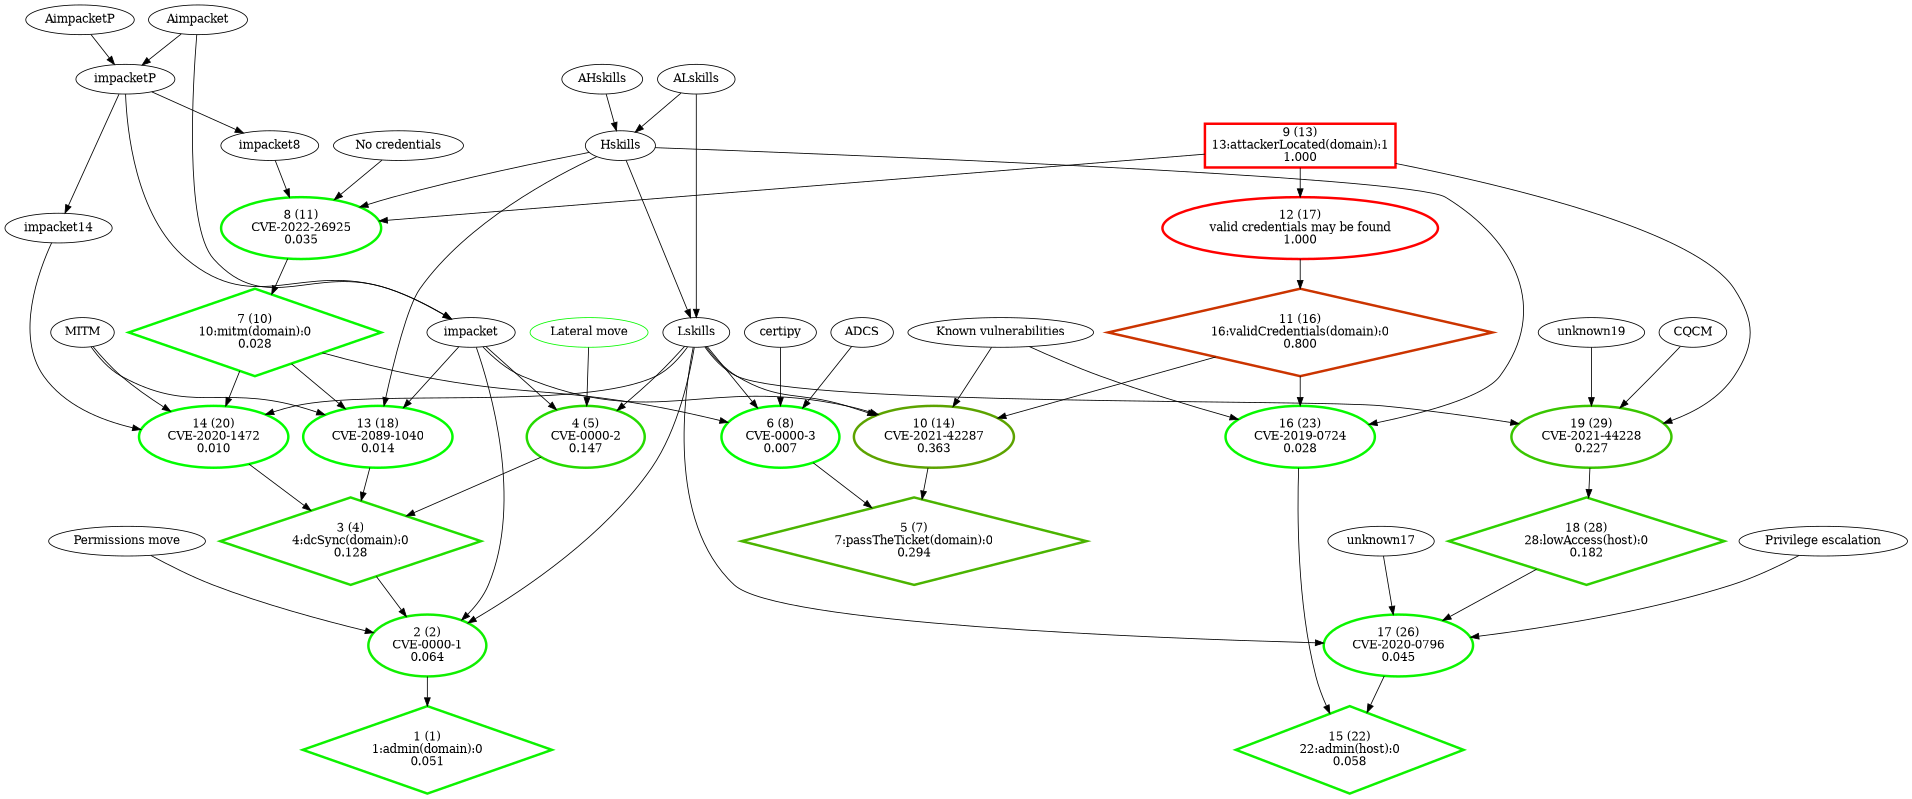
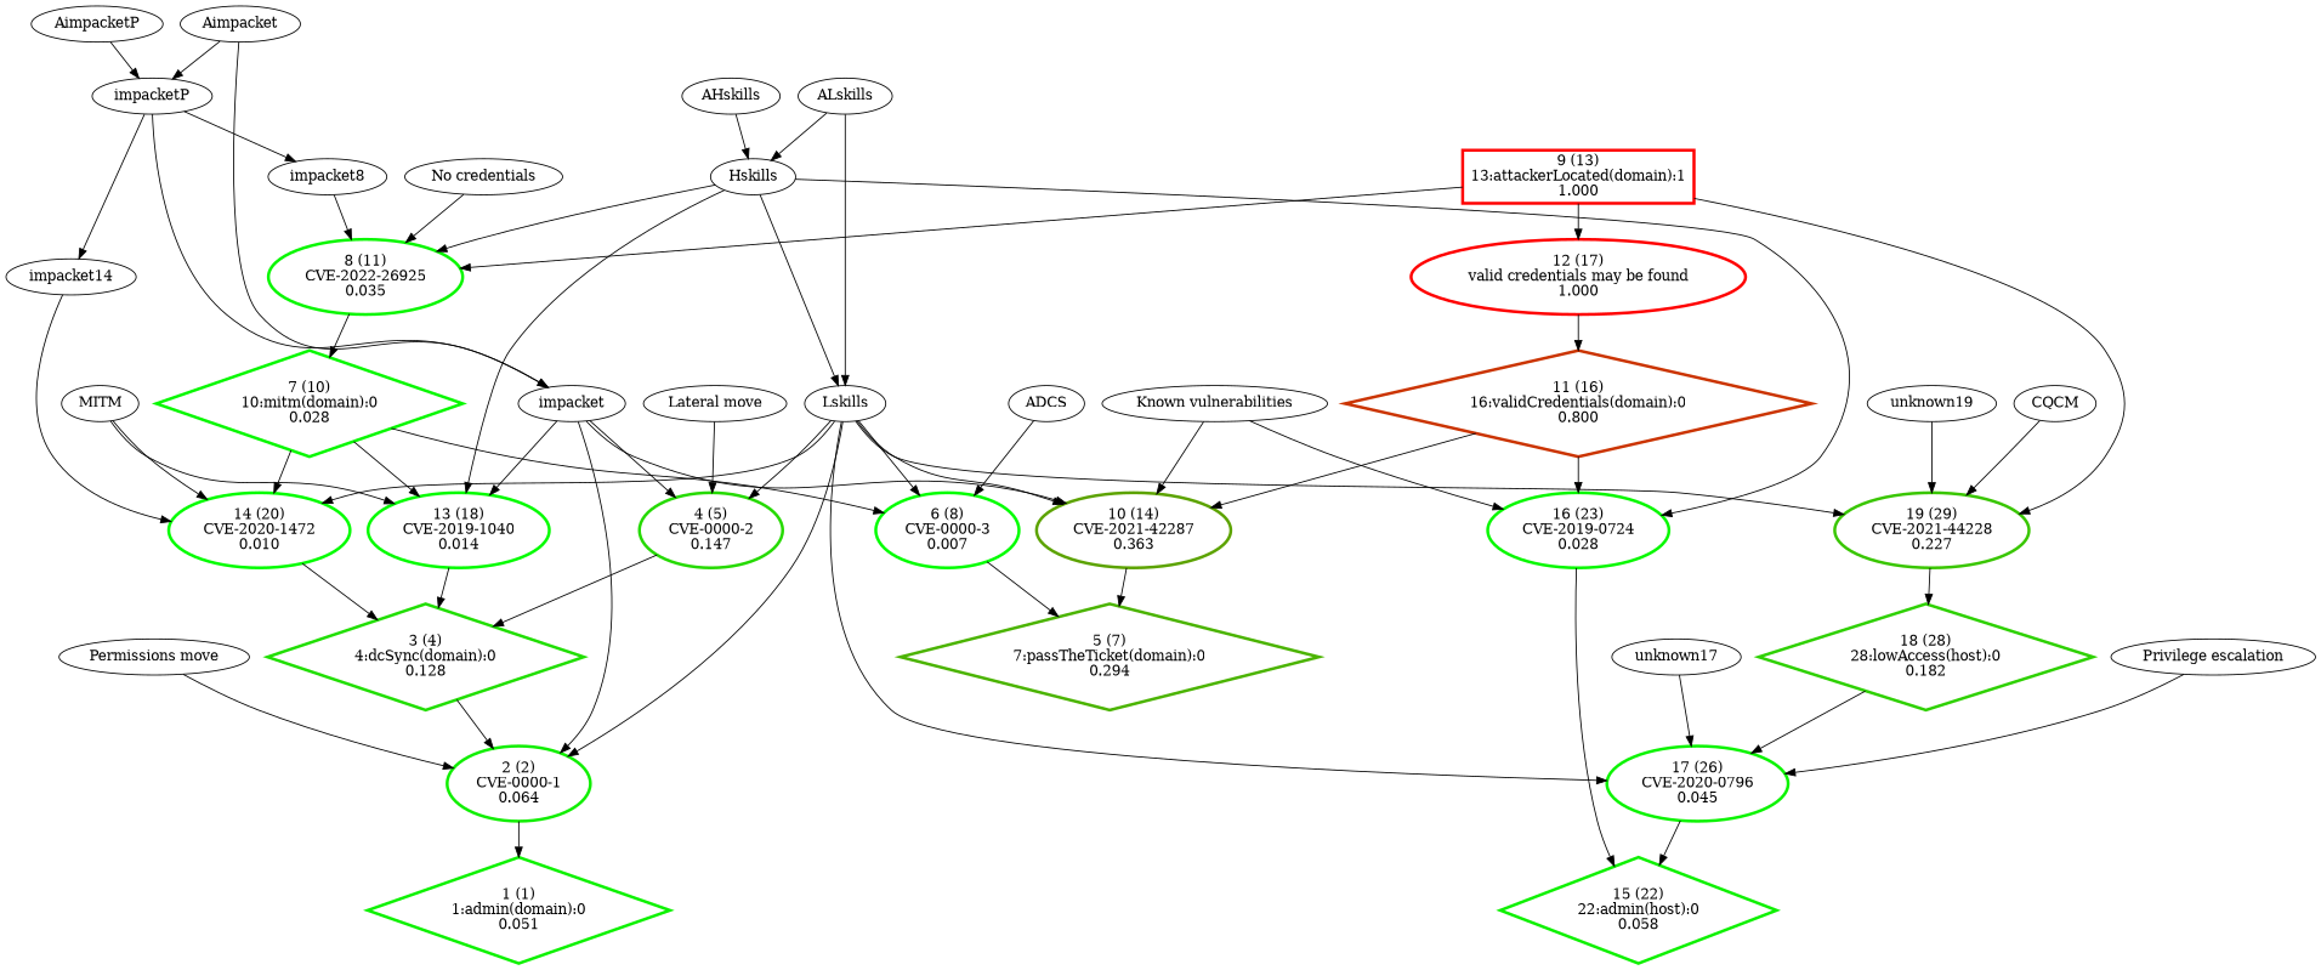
  digraph {
    n1 [color="#0DF200" label="1 (1)\n1:admin(domain):0\n0.051" penwidth=3 shape=diamond]
    n2 [color="#10EF00" label="2 (2)\nCVE-0000-1\n0.064" penwidth=3 shape=ellipse]
    n3 [color="#20DF00" label="3 (4)\n4:dcSync(domain):0\n0.128" penwidth=3 shape=diamond]
    n4 [color="#25DA00" label="4 (5)\nCVE-0000-2\n0.147" penwidth=3 shape=ellipse]
    n5 [color="#4BB400" label="5 (7)\n7:passTheTicket(domain):0\n0.294" penwidth=3 shape=diamond]
    n6 [color="#01FE00" label="6 (8)\nCVE-0000-3\n0.007" penwidth=3 shape=ellipse]
    n7 [color="#07F800" label="7 (10)\n10:mitm(domain):0\n0.028" penwidth=3 shape=diamond]
-   n8 [color="#03FC00" label="13 (18)\nCVE-2089-1040\n0.014" penwidth=3 shape=ellipse]
+   n8 [color="#03FC00" label="13 (18)\nCVE-2019-1040\n0.014" penwidth=3 shape=ellipse]
    n9 [color="#02FD00" label="14 (20)\nCVE-2020-1472\n0.010" penwidth=3 shape=ellipse]
    n10 [color="#08F700" label="8 (11)\nCVE-2022-26925\n0.035" penwidth=3 shape=ellipse]
    n11 [color="#FF0000" label="9 (13)\n13:attackerLocated(domain):1\n1.000" penwidth=3 shape=box]
    n12 [color="#FF0000" label="12 (17)\nvalid credentials may be found\n1.000" penwidth=3 shape=ellipse]
    n13 [color="#39C600" label="19 (29)\nCVE-2021-44228\n0.227" penwidth=3 shape=ellipse]
    n14 [color="#CB3400" label="11 (16)\n16:validCredentials(domain):0\n0.800" penwidth=3 shape=diamond]
    n15 [color="#2ED100" label="18 (28)\n28:lowAccess(host):0\n0.182" penwidth=3 shape=diamond]
    n16 [color="#5CA300" label="10 (14)\nCVE-2021-42287\n0.363" penwidth=3 shape=ellipse]
    n17 [color="#07F800" label="16 (23)\nCVE-2019-0724\n0.028" penwidth=3 shape=ellipse]
    n18 [color="#0EF100" label="15 (22)\n22:admin(host):0\n0.058" penwidth=3 shape=diamond]
    n19 [color="#0BF400" label="17 (26)\nCVE-2020-0796\n0.045" penwidth=3 shape=ellipse]
    ALskills
    Lskills
    Hskills
    AHskills
    Aimpacket
    impacketP
    impacket
    impacket8
    impacket14
    AimpacketP
    "Permissions move"
-   "Lateral move" [color="#07F800"]
-   certipy
+   "Lateral move"
    ADCS
    "No credentials"
    "Known vulnerabilities"
    MITM
    unknown17
    "Privilege escalation"
    unknown19
    CQCM
    n2 -> n1
    n3 -> n2
    n4 -> n3
    n6 -> n5
    n7 -> n6
    n7 -> n8
    n7 -> n9
    n8 -> n3
    n9 -> n3
    n10 -> n7
    n11 -> n10
    n11 -> n12
    n11 -> n13
    n12 -> n14
    n13 -> n15
    n14 -> n16
    n14 -> n17
    n15 -> n19
    n16 -> n5
    n17 -> n18
    n19 -> n18
    ALskills -> Lskills
    ALskills -> Hskills
    Lskills -> n2
    Lskills -> n4
    Lskills -> n6
    Lskills -> n9
    Lskills -> n13
    Lskills -> n16
    Lskills -> n19
    Hskills -> n8
    Hskills -> n10
    Hskills -> n17
    Hskills -> Lskills
    AHskills -> Hskills
    Aimpacket -> impacketP
    Aimpacket -> impacket
    impacketP -> impacket
    impacketP -> impacket8
    impacketP -> impacket14
    impacket -> n2
    impacket -> n4
    impacket -> n8
    impacket -> n16
    impacket8 -> n10
    impacket14 -> n9
    AimpacketP -> impacketP
    "Permissions move" -> n2
    "Lateral move" -> n4
-   certipy -> n6
    ADCS -> n6
    "No credentials" -> n10
    "Known vulnerabilities" -> n16
    "Known vulnerabilities" -> n17
    MITM -> n8
    MITM -> n9
    unknown17 -> n19
    "Privilege escalation" -> n19
    unknown19 -> n13
    CQCM -> n13
  }
